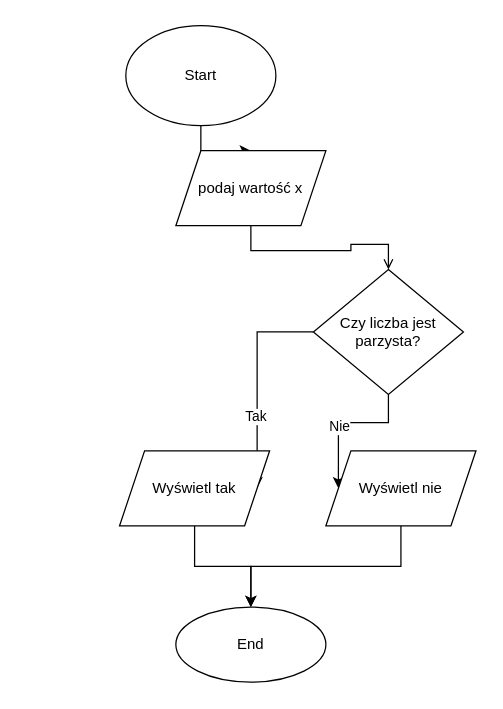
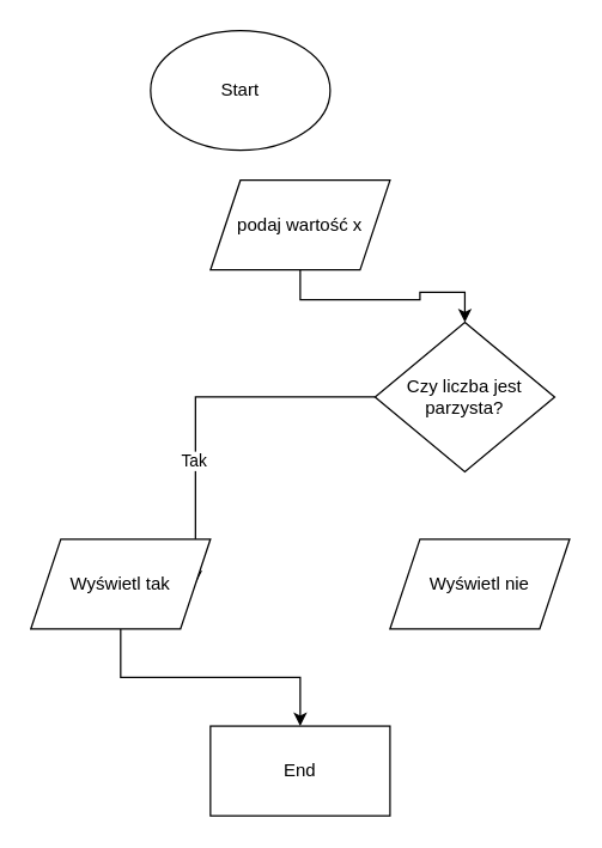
  <mxCell id="0" />
  <mxCell id="1" parent="0" />
- <mxCell id="2" value="" style="edgeStyle=orthogonalEdgeStyle;rounded=0;orthogonalLoop=1;jettySize=auto;html=1;" edge="1" parent="1" source="3" target="6"><mxGeometry relative="1" as="geometry" /></mxCell>
  <mxCell id="3" value="Start" style="ellipse;whiteSpace=wrap;html=1;" vertex="1" parent="1"><mxGeometry x="100" y="20" width="120" height="80" as="geometry" /></mxCell>
- <mxCell id="4" value="End" style="ellipse;whiteSpace=wrap;html=1;" vertex="1" parent="1"><mxGeometry x="140" y="485" width="120" height="60" as="geometry" /></mxCell>
- <mxCell id="5" value="" style="edgeStyle=orthogonalEdgeStyle;rounded=0;orthogonalLoop=1;jettySize=auto;html=1;endArrow=open;" edge="1" parent="1" source="6" target="11"><mxGeometry relative="1" as="geometry" /></mxCell>
+ <mxCell id="4" value="End" style="whiteSpace=wrap;html=1;rounded=0;" vertex="1" parent="1"><mxGeometry x="140" y="485" width="120" height="60" as="geometry" /></mxCell>
+ <mxCell id="5" value="" style="edgeStyle=orthogonalEdgeStyle;rounded=0;orthogonalLoop=1;jettySize=auto;html=1;" edge="1" parent="1" source="6" target="11"><mxGeometry relative="1" as="geometry" /></mxCell>
  <mxCell id="6" value="podaj wartość x" style="shape=parallelogram;perimeter=parallelogramPerimeter;whiteSpace=wrap;html=1;fixedSize=1;" vertex="1" parent="1"><mxGeometry x="140" y="120" width="120" height="60" as="geometry" /></mxCell>
  <mxCell id="7" style="edgeStyle=orthogonalEdgeStyle;rounded=0;orthogonalLoop=1;jettySize=auto;html=1;entryX=1;entryY=0.5;entryDx=0;entryDy=0;" edge="1" parent="1" source="11" target="13"><mxGeometry relative="1" as="geometry" /></mxCell>
  <mxCell id="8" value="Tak" style="edgeLabel;html=1;align=center;verticalAlign=middle;resizable=0;points=[];" vertex="1" connectable="0" parent="7"><mxGeometry x="0.323" y="-2" relative="1" as="geometry"><mxPoint as="offset" /></mxGeometry></mxCell>
- <mxCell id="9" style="edgeStyle=orthogonalEdgeStyle;rounded=0;orthogonalLoop=1;jettySize=auto;html=1;entryX=0;entryY=0.5;entryDx=0;entryDy=0;" edge="1" parent="1" source="11" target="15"><mxGeometry relative="1" as="geometry" /></mxCell>
- <mxCell id="10" value="Nie" style="edgeLabel;html=1;align=center;verticalAlign=middle;resizable=0;points=[];" vertex="1" connectable="0" parent="9"><mxGeometry x="0.133" relative="1" as="geometry"><mxPoint as="offset" /></mxGeometry></mxCell>
  <mxCell id="11" value="Czy liczba jest parzysta?" style="rhombus;whiteSpace=wrap;html=1;" vertex="1" parent="1"><mxGeometry x="250" y="215" width="120" height="100" as="geometry" /></mxCell>
  <mxCell id="12" style="edgeStyle=orthogonalEdgeStyle;rounded=0;orthogonalLoop=1;jettySize=auto;html=1;" edge="1" parent="1" source="13" target="4"><mxGeometry relative="1" as="geometry" /></mxCell>
- <mxCell id="13" value="Wyświetl tak" style="shape=parallelogram;perimeter=parallelogramPerimeter;whiteSpace=wrap;html=1;fixedSize=1;" vertex="1" parent="1"><mxGeometry x="95" y="360" width="120" height="60" as="geometry" /></mxCell>
- <mxCell id="14" style="edgeStyle=orthogonalEdgeStyle;rounded=0;orthogonalLoop=1;jettySize=auto;html=1;" edge="1" parent="1" source="15" target="4"><mxGeometry relative="1" as="geometry" /></mxCell>
+ <mxCell id="13" value="Wyświetl tak" style="shape=parallelogram;perimeter=parallelogramPerimeter;whiteSpace=wrap;html=1;fixedSize=1;" vertex="1" parent="1"><mxGeometry x="20" y="360" width="120" height="60" as="geometry" /></mxCell>
  <mxCell id="15" value="Wyświetl nie" style="shape=parallelogram;perimeter=parallelogramPerimeter;whiteSpace=wrap;html=1;fixedSize=1;" vertex="1" parent="1"><mxGeometry x="260" y="360" width="120" height="60" as="geometry" /></mxCell>
